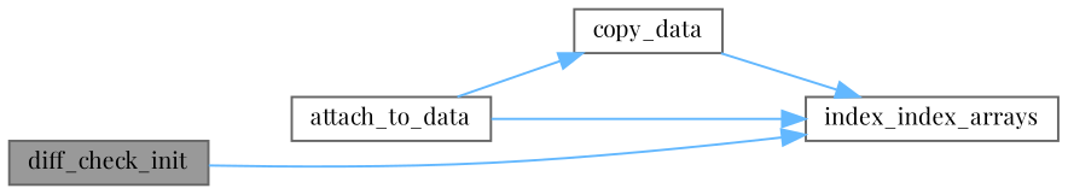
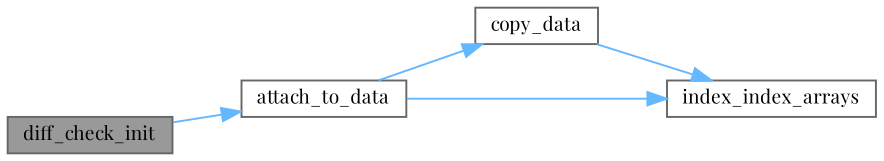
  digraph {
    fontname="Playfair Display"
    rankdir=LR
    node [color=grey40 fillcolor=white fontname="Playfair Display" fontsize=10 shape=box style=filled]
    edge [color=steelblue1 fontname="Playfair Display" fontsize=10 labelfontname=Helvetica labelfontsize=10 style=solid]
    n1 [color=gray40 fillcolor=grey60 fontcolor=black height=0.2 label=diff_check_init width=0.4]
    n2 [height=0.2 label=attach_to_data width=0.4]
    n3 [height=0.2 label=copy_data width=0.4]
    n4 [height=0.2 label=index_index_arrays width=0.4]
-   n1 -> n4
+   n1 -> n2
    n2 -> n3
    n2 -> n4
    n3 -> n4
  }
